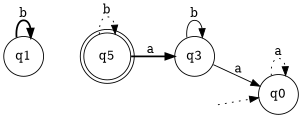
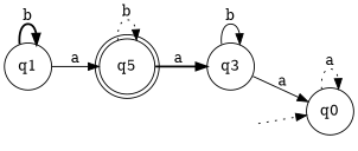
  digraph {
    rankdir=LR
    node [shape=circle]
    edge [style=solid]
    q1
    n2 [label=q5 shape=doublecircle]
    q3
    q0
    _nil [style=invis shape=""]
    q1 -> q1 [label=b style=bold]
+   q1 -> n2 [label=a]
    n2 -> n2 [label=b style=dotted]
    n2 -> q3 [label=a style=bold]
    q3 -> q3 [label=b]
    q3 -> q0 [label=a]
    q0 -> q0 [label=a style=dotted]
    _nil -> q0 [style=dotted]
  }
